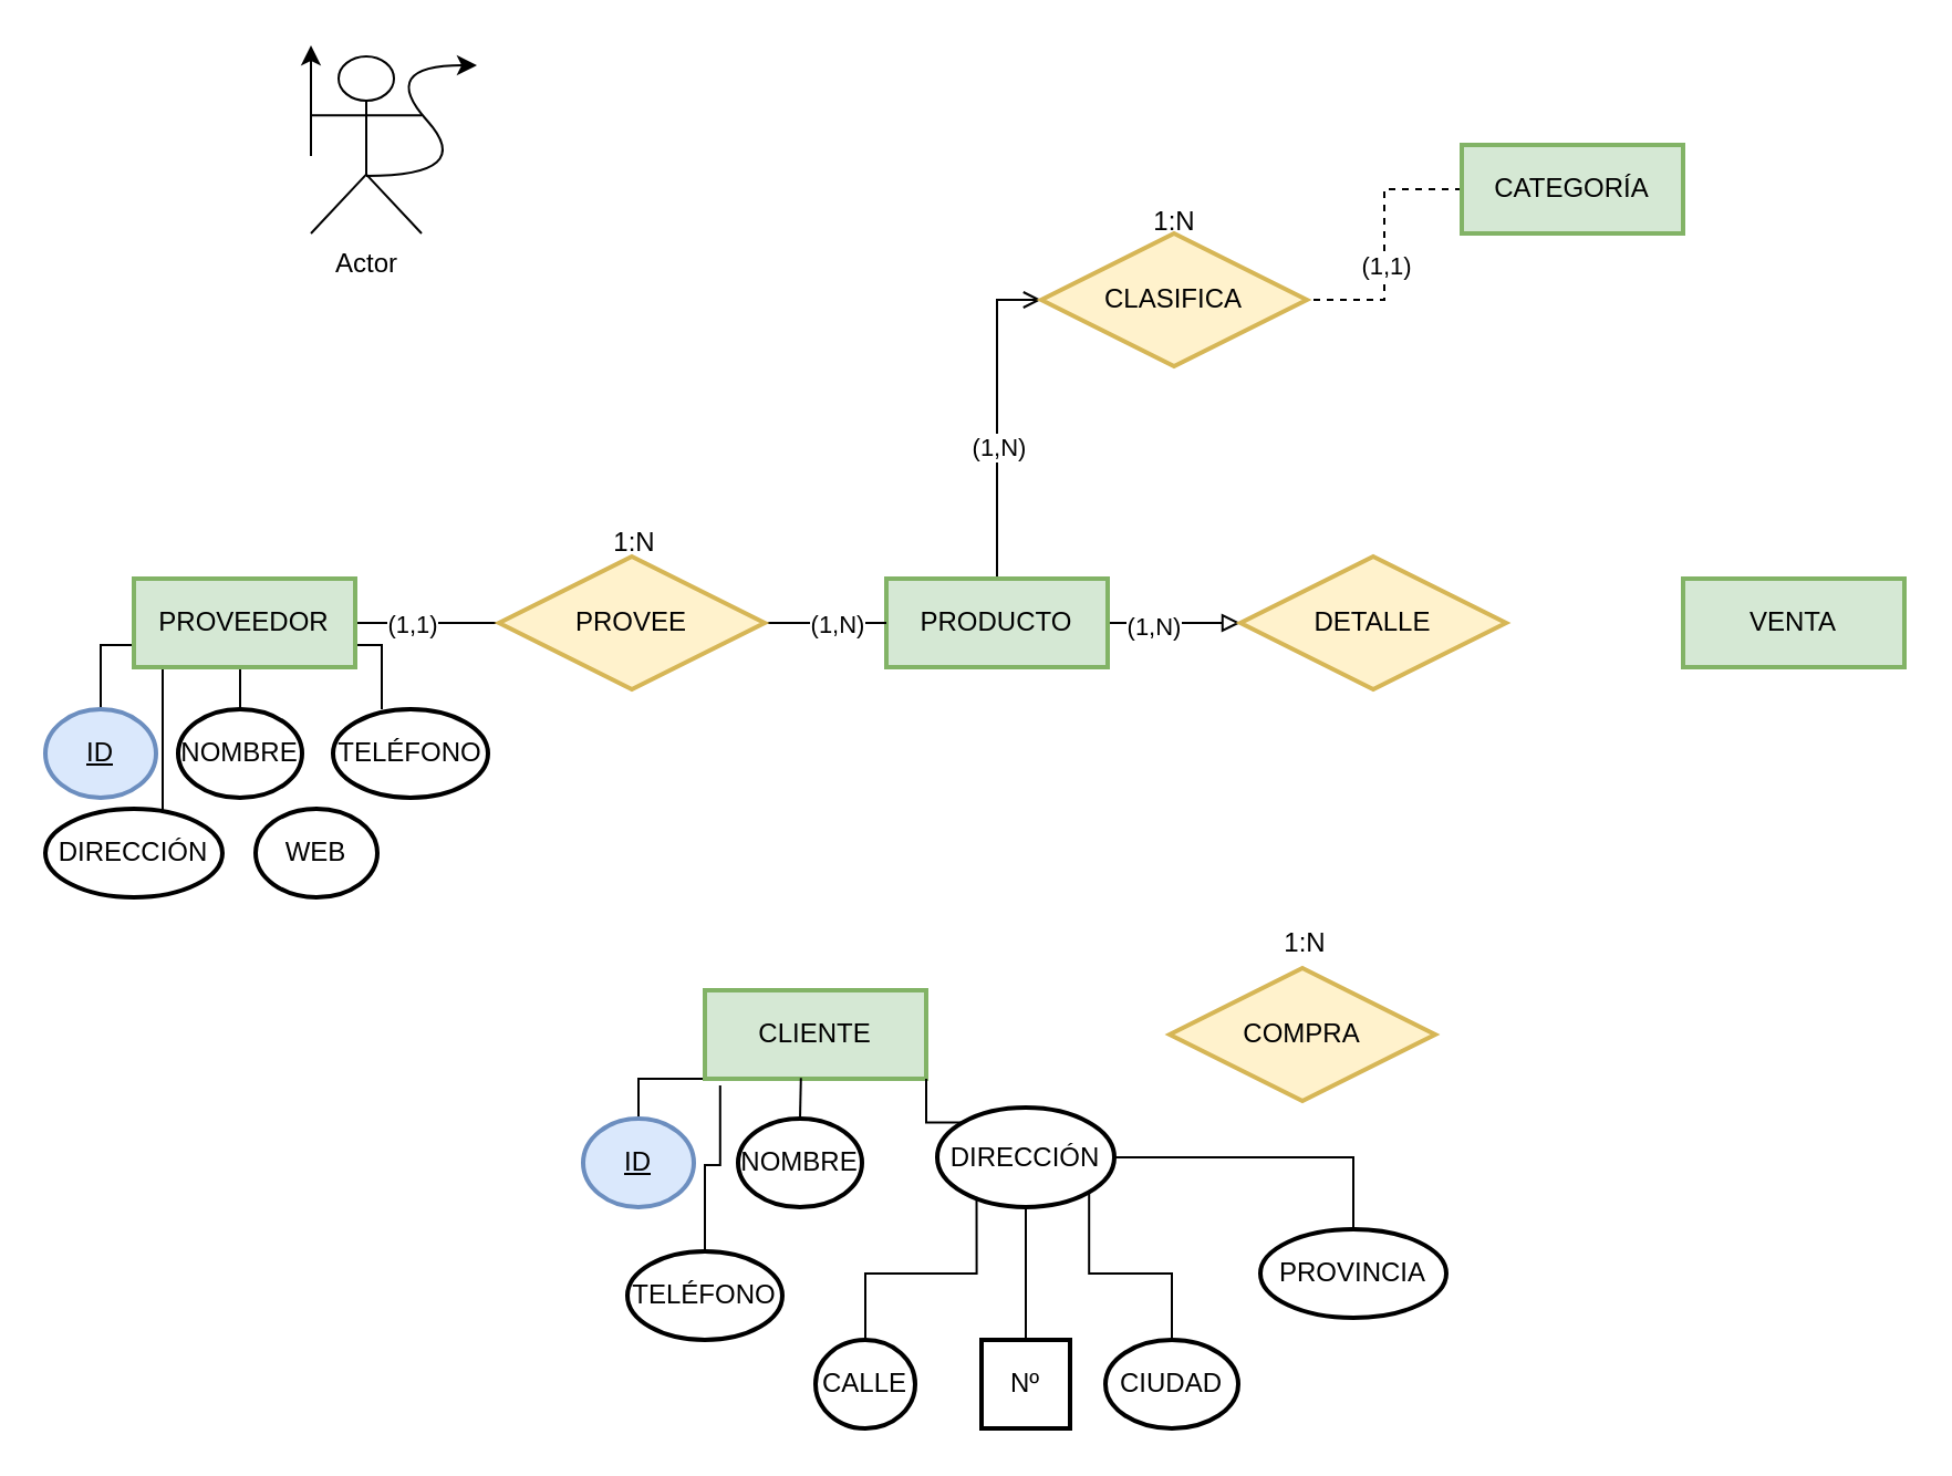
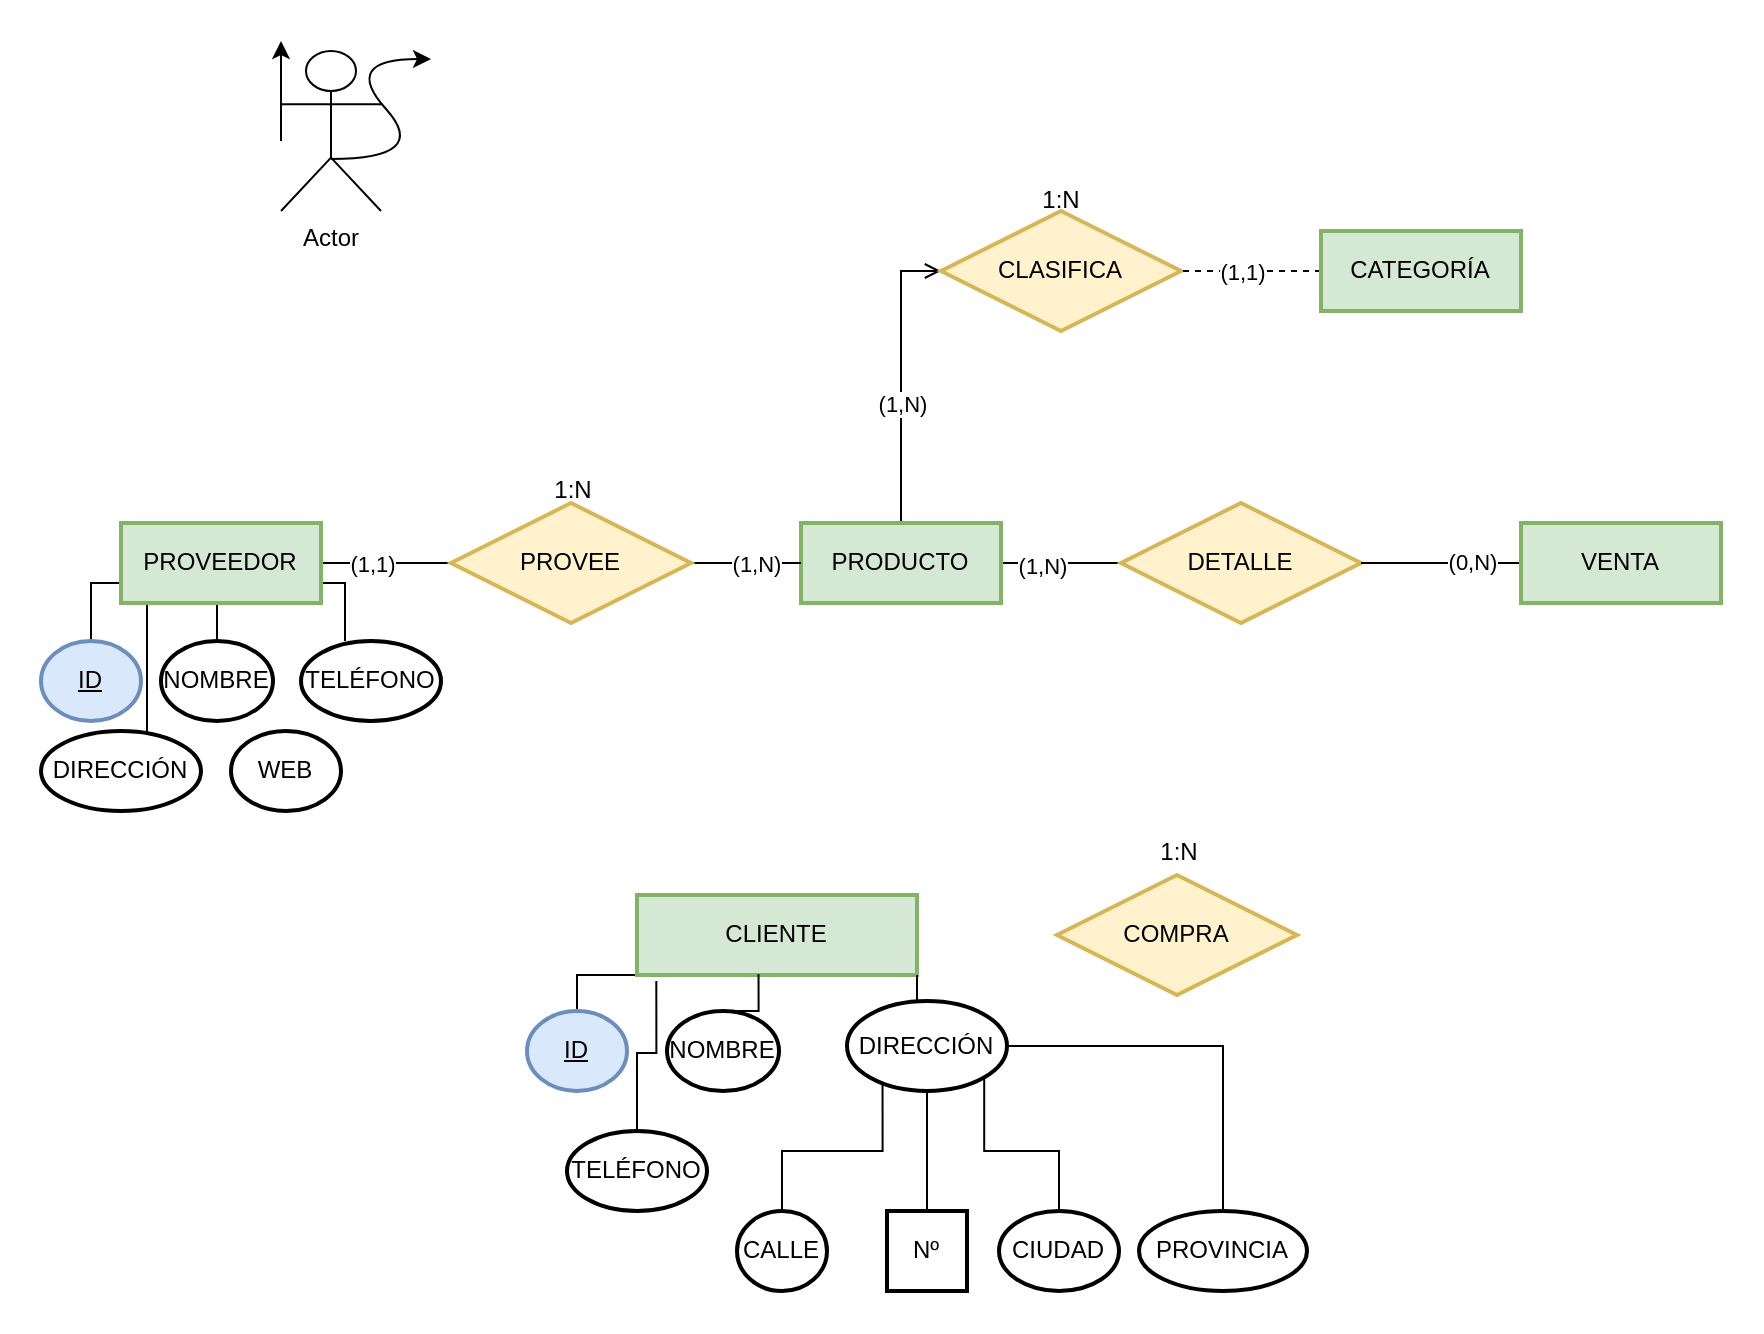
  <mxCell id="0" />
  <mxCell id="1" parent="0" />
  <mxCell id="2" style="edgeStyle=orthogonalEdgeStyle;rounded=0;orthogonalLoop=1;jettySize=auto;html=1;exitX=1;exitY=0.5;exitDx=0;exitDy=0;entryX=0;entryY=0.5;entryDx=0;entryDy=0;endArrow=none;endFill=0;" parent="1" source="8" target="17" edge="1"><mxGeometry relative="1" as="geometry" /></mxCell>
  <mxCell id="3" value="(1,1)" style="edgeLabel;html=1;align=center;verticalAlign=middle;resizable=0;points=[];" parent="2" vertex="1" connectable="0"><mxGeometry x="-0.225" relative="1" as="geometry"><mxPoint as="offset" /></mxGeometry></mxCell>
  <mxCell id="4" style="edgeStyle=orthogonalEdgeStyle;rounded=0;orthogonalLoop=1;jettySize=auto;html=1;exitX=0;exitY=0.75;exitDx=0;exitDy=0;entryX=0.5;entryY=0;entryDx=0;entryDy=0;endArrow=none;endFill=0;" parent="1" source="8" target="36" edge="1"><mxGeometry relative="1" as="geometry" /></mxCell>
  <mxCell id="5" style="edgeStyle=orthogonalEdgeStyle;rounded=0;orthogonalLoop=1;jettySize=auto;html=1;exitX=1;exitY=0.75;exitDx=0;exitDy=0;entryX=0.5;entryY=0;entryDx=0;entryDy=0;endArrow=none;endFill=0;" parent="1" source="8" edge="1"><mxGeometry relative="1" as="geometry"><mxPoint x="172" y="320" as="targetPoint" /></mxGeometry></mxCell>
  <mxCell id="6" style="edgeStyle=orthogonalEdgeStyle;rounded=0;orthogonalLoop=1;jettySize=auto;html=1;exitX=0.5;exitY=1;exitDx=0;exitDy=0;entryX=0.5;entryY=0;entryDx=0;entryDy=0;endArrow=none;endFill=0;" parent="1" source="8" target="38" edge="1"><mxGeometry relative="1" as="geometry" /></mxCell>
  <mxCell id="7" style="edgeStyle=orthogonalEdgeStyle;rounded=0;orthogonalLoop=1;jettySize=auto;html=1;entryX=0.63;entryY=0.022;entryDx=0;entryDy=0;entryPerimeter=0;endArrow=none;endFill=0;" parent="1" edge="1"><mxGeometry relative="1" as="geometry"><mxPoint x="78" y="300" as="sourcePoint" /><mxPoint x="63.4" y="366.88" as="targetPoint" /><Array as="points"><mxPoint x="73" y="300" /><mxPoint x="73" y="367" /></Array></mxGeometry></mxCell>
  <mxCell id="8" value="PROVEEDOR" style="whiteSpace=wrap;html=1;align=center;fillColor=#d5e8d4;strokeColor=#82b366;strokeWidth=2;" parent="1" vertex="1"><mxGeometry x="60" y="261" width="100" height="40" as="geometry" /></mxCell>
  <mxCell id="9" style="edgeStyle=orthogonalEdgeStyle;rounded=0;orthogonalLoop=1;jettySize=auto;html=1;exitX=0.5;exitY=0;exitDx=0;exitDy=0;endArrow=open;endFill=0;entryX=0;entryY=0.5;entryDx=0;entryDy=0;" parent="1" source="14" target="19" edge="1"><mxGeometry relative="1" as="geometry"><mxPoint x="450" y="170" as="targetPoint" /></mxGeometry></mxCell>
  <mxCell id="10" value="(1,N)" style="edgeLabel;html=1;align=center;verticalAlign=middle;resizable=0;points=[];" parent="9" vertex="1" connectable="0"><mxGeometry x="-0.17" y="-1" relative="1" as="geometry"><mxPoint x="-1" y="1" as="offset" /></mxGeometry></mxCell>
- <mxCell id="11" style="edgeStyle=orthogonalEdgeStyle;rounded=0;orthogonalLoop=1;jettySize=auto;html=1;exitX=1;exitY=0.5;exitDx=0;exitDy=0;entryX=0;entryY=0.5;entryDx=0;entryDy=0;endArrow=block;endFill=0;" parent="1" source="14" target="24" edge="1"><mxGeometry relative="1" as="geometry" /></mxCell>
+ <mxCell id="11" style="edgeStyle=orthogonalEdgeStyle;rounded=0;orthogonalLoop=1;jettySize=auto;html=1;exitX=1;exitY=0.5;exitDx=0;exitDy=0;entryX=0;entryY=0.5;entryDx=0;entryDy=0;endArrow=none;endFill=0;" parent="1" source="14" target="24" edge="1"><mxGeometry relative="1" as="geometry" /></mxCell>
  <mxCell id="12" value="(1,N)" style="edgeLabel;html=1;align=center;verticalAlign=middle;resizable=0;points=[];" parent="11" vertex="1" connectable="0"><mxGeometry x="-0.329" y="-1" relative="1" as="geometry"><mxPoint as="offset" /></mxGeometry></mxCell>
  <mxCell id="13" style="edgeStyle=orthogonalEdgeStyle;rounded=0;orthogonalLoop=1;jettySize=auto;html=1;exitX=0.5;exitY=1;exitDx=0;exitDy=0;endArrow=none;endFill=0;" parent="1" source="14" edge="1"><mxGeometry relative="1" as="geometry"><mxPoint x="450.276" y="301.069" as="targetPoint" /></mxGeometry></mxCell>
  <mxCell id="14" value="PRODUCTO" style="whiteSpace=wrap;html=1;align=center;fillColor=#d5e8d4;strokeColor=#82b366;strokeWidth=2;" parent="1" vertex="1"><mxGeometry x="400" y="261" width="100" height="40" as="geometry" /></mxCell>
  <mxCell id="15" style="edgeStyle=orthogonalEdgeStyle;rounded=0;orthogonalLoop=1;jettySize=auto;html=1;exitX=1;exitY=0.5;exitDx=0;exitDy=0;endArrow=none;endFill=0;" parent="1" source="17" target="14" edge="1"><mxGeometry relative="1" as="geometry" /></mxCell>
  <mxCell id="16" value="(1,N) " style="edgeLabel;html=1;align=center;verticalAlign=middle;resizable=0;points=[];" parent="15" vertex="1" connectable="0"><mxGeometry x="0.149" relative="1" as="geometry"><mxPoint as="offset" /></mxGeometry></mxCell>
  <mxCell id="17" value="PROVEE" style="shape=rhombus;perimeter=rhombusPerimeter;whiteSpace=wrap;html=1;align=center;fillColor=#fff2cc;strokeColor=#d6b656;strokeWidth=2;" parent="1" vertex="1"><mxGeometry x="225" y="251" width="120" height="60" as="geometry" /></mxCell>
  <mxCell id="18" value="1:N" style="text;html=1;align=center;verticalAlign=middle;resizable=0;points=[];autosize=1;strokeColor=none;fillColor=none;" parent="1" vertex="1"><mxGeometry x="266" y="230" width="40" height="30" as="geometry" /></mxCell>
  <mxCell id="19" value="CLASIFICA" style="shape=rhombus;perimeter=rhombusPerimeter;whiteSpace=wrap;html=1;align=center;fillColor=#fff2cc;strokeColor=#d6b656;strokeWidth=2;" parent="1" vertex="1"><mxGeometry x="470" y="105" width="120" height="60" as="geometry" /></mxCell>
  <mxCell id="20" style="edgeStyle=orthogonalEdgeStyle;rounded=0;orthogonalLoop=1;jettySize=auto;html=1;entryX=1;entryY=0.5;entryDx=0;entryDy=0;endArrow=none;endFill=0;dashed=1;" parent="1" source="22" target="19" edge="1"><mxGeometry relative="1" as="geometry" /></mxCell>
  <mxCell id="21" value="(1,1)" style="edgeLabel;html=1;align=center;verticalAlign=middle;resizable=0;points=[];" parent="20" vertex="1" connectable="0"><mxGeometry x="0.147" relative="1" as="geometry"><mxPoint as="offset" /></mxGeometry></mxCell>
- <mxCell id="22" value="CATEGORÍA" style="whiteSpace=wrap;html=1;align=center;fillColor=#d5e8d4;strokeColor=#82b366;strokeWidth=2;" parent="1" vertex="1"><mxGeometry x="660" y="65" width="100" height="40" as="geometry" /></mxCell>
+ <mxCell id="22" value="CATEGORÍA" style="whiteSpace=wrap;html=1;align=center;fillColor=#d5e8d4;strokeColor=#82b366;strokeWidth=2;" parent="1" vertex="1"><mxGeometry x="660" y="115" width="100" height="40" as="geometry" /></mxCell>
  <mxCell id="23" value="1:N" style="text;html=1;align=center;verticalAlign=middle;resizable=0;points=[];autosize=1;strokeColor=none;fillColor=none;" parent="1" vertex="1"><mxGeometry x="510" y="85" width="40" height="30" as="geometry" /></mxCell>
  <mxCell id="24" value="DETALLE" style="shape=rhombus;perimeter=rhombusPerimeter;whiteSpace=wrap;html=1;align=center;fillColor=#fff2cc;strokeColor=#d6b656;strokeWidth=2;" parent="1" vertex="1"><mxGeometry x="560" y="251" width="120" height="60" as="geometry" /></mxCell>
+ <mxCell id="25" style="edgeStyle=orthogonalEdgeStyle;rounded=0;orthogonalLoop=1;jettySize=auto;html=1;exitX=0;exitY=0.5;exitDx=0;exitDy=0;entryX=1;entryY=0.5;entryDx=0;entryDy=0;endArrow=none;endFill=0;" parent="1" source="27" target="24" edge="1"><mxGeometry relative="1" as="geometry" /></mxCell>
+ <mxCell id="26" value="(0,N)" style="edgeLabel;html=1;align=center;verticalAlign=middle;resizable=0;points=[];" parent="25" vertex="1" connectable="0"><mxGeometry x="-0.373" y="-1" relative="1" as="geometry"><mxPoint as="offset" /></mxGeometry></mxCell>
  <mxCell id="27" value="VENTA" style="whiteSpace=wrap;html=1;align=center;fillColor=#d5e8d4;strokeColor=#82b366;strokeWidth=2;" parent="1" vertex="1"><mxGeometry x="760" y="261" width="100" height="40" as="geometry" /></mxCell>
  <mxCell id="28" value="Actor" style="shape=umlActor;verticalLabelPosition=bottom;verticalAlign=top;html=1;outlineConnect=0;" parent="1" vertex="1"><mxGeometry x="140" y="25" width="50" height="80" as="geometry" /></mxCell>
  <mxCell id="29" value="" style="curved=1;endArrow=classic;html=1;rounded=0;" parent="1" edge="1"><mxGeometry width="50" height="50" relative="1" as="geometry"><mxPoint x="165" y="79" as="sourcePoint" /><mxPoint x="215" y="29" as="targetPoint" /><Array as="points"><mxPoint x="215" y="79" /><mxPoint x="170" y="29" /></Array></mxGeometry></mxCell>
  <mxCell id="30" value="" style="endArrow=classic;html=1;rounded=0;" parent="1" edge="1"><mxGeometry width="50" height="50" relative="1" as="geometry"><mxPoint x="140" y="70" as="sourcePoint" /><mxPoint x="140" y="20" as="targetPoint" /></mxGeometry></mxCell>
  <mxCell id="31" value="COMPRA" style="shape=rhombus;perimeter=rhombusPerimeter;whiteSpace=wrap;html=1;align=center;fillColor=#fff2cc;strokeColor=#d6b656;strokeWidth=2;" parent="1" vertex="1"><mxGeometry x="528" y="437" width="120" height="60" as="geometry" /></mxCell>
  <mxCell id="32" style="edgeStyle=orthogonalEdgeStyle;rounded=0;orthogonalLoop=1;jettySize=auto;html=1;exitX=0;exitY=1;exitDx=0;exitDy=0;entryX=0.5;entryY=0;entryDx=0;entryDy=0;endArrow=none;endFill=0;" parent="1" source="33" target="40" edge="1"><mxGeometry relative="1" as="geometry" /></mxCell>
- <mxCell id="33" value="CLIENTE" style="whiteSpace=wrap;html=1;align=center;fillColor=#d5e8d4;strokeColor=#82b366;strokeWidth=2;" parent="1" vertex="1"><mxGeometry x="318" y="447" width="100" height="40" as="geometry" /></mxCell>
+ <mxCell id="33" value="CLIENTE" style="whiteSpace=wrap;html=1;align=center;fillColor=#d5e8d4;strokeColor=#82b366;strokeWidth=2;" parent="1" vertex="1"><mxGeometry x="318" y="447" width="140" height="40" as="geometry" /></mxCell>
  <mxCell id="34" value="1:N" style="text;html=1;align=center;verticalAlign=middle;resizable=0;points=[];autosize=1;strokeColor=none;fillColor=none;" parent="1" vertex="1"><mxGeometry x="569" y="411" width="40" height="30" as="geometry" /></mxCell>
  <mxCell id="35" value="WEB" style="ellipse;whiteSpace=wrap;html=1;align=center;strokeWidth=2;" parent="1" vertex="1"><mxGeometry x="115" y="365" width="55" height="40" as="geometry" /></mxCell>
  <mxCell id="36" value="ID" style="ellipse;whiteSpace=wrap;html=1;align=center;fontStyle=4;strokeWidth=2;fillColor=#dae8fc;strokeColor=#6c8ebf;" parent="1" vertex="1"><mxGeometry x="20" y="320" width="50" height="40" as="geometry" /></mxCell>
  <mxCell id="37" value="DIRECCIÓN" style="ellipse;whiteSpace=wrap;html=1;align=center;strokeWidth=2;" parent="1" vertex="1"><mxGeometry x="20" y="365" width="80" height="40" as="geometry" /></mxCell>
  <mxCell id="38" value="NOMBRE" style="ellipse;whiteSpace=wrap;html=1;align=center;strokeWidth=2;" parent="1" vertex="1"><mxGeometry x="80" y="320" width="56" height="40" as="geometry" /></mxCell>
  <mxCell id="39" value="TELÉFONO" style="ellipse;whiteSpace=wrap;html=1;align=center;strokeWidth=2;" parent="1" vertex="1"><mxGeometry x="150" y="320" width="70" height="40" as="geometry" /></mxCell>
  <mxCell id="40" value="ID" style="ellipse;whiteSpace=wrap;html=1;align=center;fontStyle=4;strokeWidth=2;fillColor=#dae8fc;strokeColor=#6c8ebf;" parent="1" vertex="1"><mxGeometry x="263" y="505" width="50" height="40" as="geometry" /></mxCell>
  <mxCell id="41" style="edgeStyle=orthogonalEdgeStyle;rounded=0;orthogonalLoop=1;jettySize=auto;html=1;exitX=0.5;exitY=0;exitDx=0;exitDy=0;entryX=0.434;entryY=0.99;entryDx=0;entryDy=0;entryPerimeter=0;endArrow=none;endFill=0;" parent="1" source="42" target="33" edge="1"><mxGeometry relative="1" as="geometry" /></mxCell>
  <mxCell id="42" value="NOMBRE" style="ellipse;whiteSpace=wrap;html=1;align=center;strokeWidth=2;" parent="1" vertex="1"><mxGeometry x="333" y="505" width="56" height="40" as="geometry" /></mxCell>
  <mxCell id="43" value="" style="edgeStyle=orthogonalEdgeStyle;rounded=0;orthogonalLoop=1;jettySize=auto;html=1;endArrow=none;endFill=0;" parent="1" source="47" target="52" edge="1"><mxGeometry relative="1" as="geometry" /></mxCell>
  <mxCell id="44" style="edgeStyle=orthogonalEdgeStyle;rounded=0;orthogonalLoop=1;jettySize=auto;html=1;exitX=1;exitY=1;exitDx=0;exitDy=0;endArrow=none;endFill=0;" parent="1" source="47" target="54" edge="1"><mxGeometry relative="1" as="geometry" /></mxCell>
  <mxCell id="45" style="edgeStyle=orthogonalEdgeStyle;rounded=0;orthogonalLoop=1;jettySize=auto;html=1;exitX=1;exitY=0.5;exitDx=0;exitDy=0;entryX=0.5;entryY=0;entryDx=0;entryDy=0;endArrow=none;endFill=0;" parent="1" source="47" target="53" edge="1"><mxGeometry relative="1" as="geometry" /></mxCell>
  <mxCell id="46" style="edgeStyle=orthogonalEdgeStyle;rounded=0;orthogonalLoop=1;jettySize=auto;html=1;exitX=0;exitY=0;exitDx=0;exitDy=0;entryX=1;entryY=1;entryDx=0;entryDy=0;endArrow=none;endFill=0;" parent="1" source="47" target="33" edge="1"><mxGeometry relative="1" as="geometry" /></mxCell>
  <mxCell id="47" value="DIRECCIÓN" style="ellipse;whiteSpace=wrap;html=1;align=center;strokeWidth=2;" parent="1" vertex="1"><mxGeometry x="423" y="500" width="80" height="45" as="geometry" /></mxCell>
  <mxCell id="48" style="edgeStyle=orthogonalEdgeStyle;rounded=0;orthogonalLoop=1;jettySize=auto;html=1;exitX=0.5;exitY=0;exitDx=0;exitDy=0;entryX=0.069;entryY=1.076;entryDx=0;entryDy=0;entryPerimeter=0;endArrow=none;endFill=0;" parent="1" source="49" target="33" edge="1"><mxGeometry relative="1" as="geometry" /></mxCell>
  <mxCell id="49" value="TELÉFONO" style="ellipse;whiteSpace=wrap;html=1;align=center;strokeWidth=2;" parent="1" vertex="1"><mxGeometry x="283" y="565" width="70" height="40" as="geometry" /></mxCell>
  <mxCell id="50" style="edgeStyle=orthogonalEdgeStyle;rounded=0;orthogonalLoop=1;jettySize=auto;html=1;exitX=0.5;exitY=0;exitDx=0;exitDy=0;entryX=0.222;entryY=0.897;entryDx=0;entryDy=0;entryPerimeter=0;endArrow=none;endFill=0;" parent="1" source="51" target="47" edge="1"><mxGeometry relative="1" as="geometry" /></mxCell>
  <mxCell id="51" value="CALLE" style="ellipse;whiteSpace=wrap;html=1;align=center;strokeWidth=2;" parent="1" vertex="1"><mxGeometry x="368" y="605" width="45" height="40" as="geometry" /></mxCell>
  <mxCell id="52" value="Nº" style="whiteSpace=wrap;html=1;align=center;strokeWidth=2;rounded=0;" parent="1" vertex="1"><mxGeometry x="443" y="605" width="40" height="40" as="geometry" /></mxCell>
- <mxCell id="53" value="PROVINCIA" style="ellipse;whiteSpace=wrap;html=1;align=center;strokeWidth=2;" parent="1" vertex="1"><mxGeometry x="569" y="555" width="84" height="40" as="geometry" /></mxCell>
+ <mxCell id="53" value="PROVINCIA" style="ellipse;whiteSpace=wrap;html=1;align=center;strokeWidth=2;" parent="1" vertex="1"><mxGeometry x="569" y="605" width="84" height="40" as="geometry" /></mxCell>
  <mxCell id="54" value="CIUDAD" style="ellipse;whiteSpace=wrap;html=1;align=center;strokeWidth=2;" parent="1" vertex="1"><mxGeometry x="499" y="605" width="60" height="40" as="geometry" /></mxCell>
